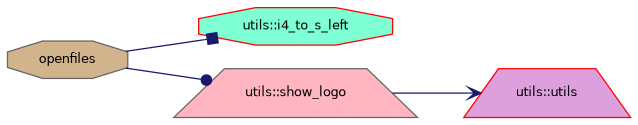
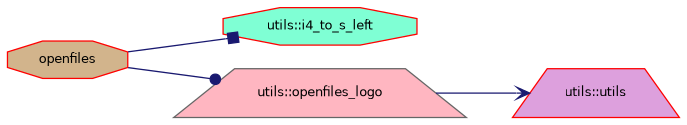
  digraph {
    rankdir=LR
    node [color=gray40 fontname=Helvetica fontsize=10 shape=octagon style=filled]
    edge [color=midnightblue fontname=Helvetica fontsize=10 labelfontname=Helvetica labelfontsize=10 style=solid]
-   n1 [fillcolor=tan fontcolor=black height=0.2 label=openfiles width=0.4]
+   n1 [color=red fillcolor=tan fontcolor=black height=0.2 label=openfiles width=0.4]
    n2 [color=red fillcolor=aquamarine height=0.2 label="utils::i4_to_s_left" width=0.4]
-   n3 [fillcolor=lightpink height=0.2 label="utils::show_logo" shape=trapezium width=0.4]
+   n3 [fillcolor=lightpink height=0.2 label="utils::openfiles_logo" shape=trapezium width=0.4]
    n4 [color=red fillcolor=plum height=0.2 label="utils::utils" shape=trapezium width=0.4]
    n1 -> n2 [arrowhead=box]
    n1 -> n3 [arrowhead=dot]
    n3 -> n4 [arrowhead=vee]
  }
